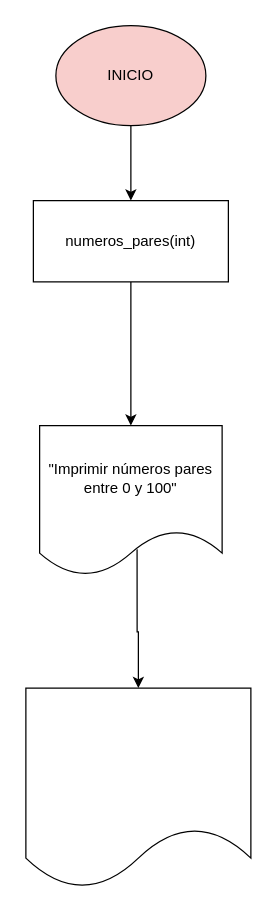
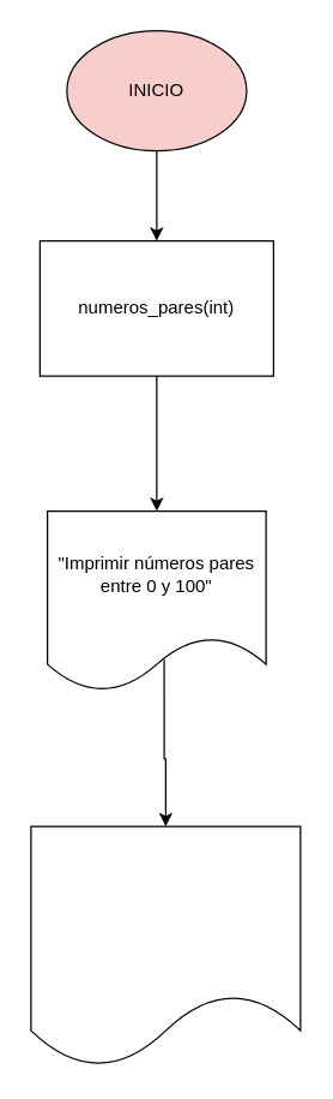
  <mxCell id="0" />
  <mxCell id="1" parent="0" />
  <mxCell id="2" style="edgeStyle=orthogonalEdgeStyle;rounded=0;orthogonalLoop=1;jettySize=auto;html=1;entryX=0.5;entryY=0;entryDx=0;entryDy=0;" edge="1" parent="1" source="3" target="5"><mxGeometry relative="1" as="geometry" /></mxCell>
  <mxCell id="3" value="INICIO" style="ellipse;whiteSpace=wrap;html=1;fillColor=#f8cecc;" vertex="1" parent="1"><mxGeometry x="44" y="20" width="120" height="80" as="geometry" /></mxCell>
  <mxCell id="4" value="" style="edgeStyle=orthogonalEdgeStyle;rounded=0;orthogonalLoop=1;jettySize=auto;html=1;" edge="1" parent="1" source="5" target="7"><mxGeometry relative="1" as="geometry" /></mxCell>
- <mxCell id="5" value="numeros_pares(int)" style="rounded=0;whiteSpace=wrap;html=1;" vertex="1" parent="1"><mxGeometry x="26" y="160" width="156" height="65" as="geometry" /></mxCell>
+ <mxCell id="5" value="numeros_pares(int)" style="rounded=0;whiteSpace=wrap;html=1;" vertex="1" parent="1"><mxGeometry x="26" y="160" width="156" height="90" as="geometry" /></mxCell>
  <mxCell id="6" value="" style="edgeStyle=orthogonalEdgeStyle;rounded=0;orthogonalLoop=1;jettySize=auto;html=1;exitX=0.534;exitY=0.825;exitDx=0;exitDy=0;exitPerimeter=0;" edge="1" parent="1" source="7" target="8"><mxGeometry relative="1" as="geometry" /></mxCell>
  <mxCell id="7" value="&quot;Imprimir números pares entre 0 y 100&quot;" style="shape=document;whiteSpace=wrap;html=1;boundedLbl=1;" vertex="1" parent="1"><mxGeometry x="31" y="340" width="146" height="120" as="geometry" /></mxCell>
  <mxCell id="8" value="" style="shape=document;whiteSpace=wrap;html=1;boundedLbl=1;" vertex="1" parent="1"><mxGeometry x="20" y="550" width="180" height="160" as="geometry" /></mxCell>
